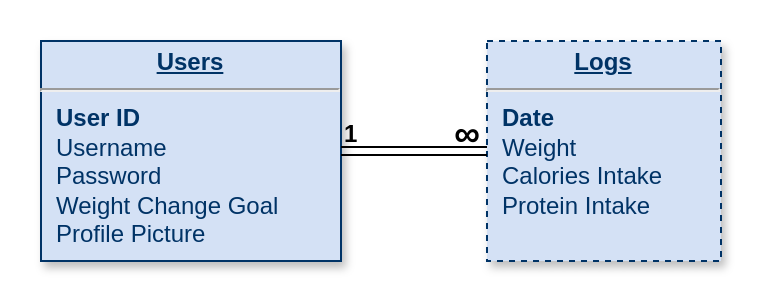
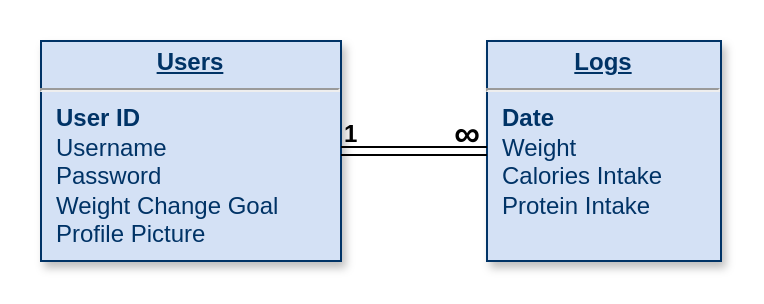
  <mxCell id="0" />
  <mxCell id="1" parent="0" />
- <mxCell id="2" value="&lt;p style=&quot;margin: 0px ; margin-top: 4px ; text-align: center ; text-decoration: underline&quot;&gt;&lt;b&gt;Logs&lt;/b&gt;&lt;/p&gt;&lt;hr&gt;&lt;p style=&quot;margin: 0px ; margin-left: 8px&quot;&gt;&lt;b&gt;Date&lt;/b&gt;&lt;/p&gt;&lt;p style=&quot;margin: 0px ; margin-left: 8px&quot;&gt;Weight&lt;/p&gt;&lt;p style=&quot;margin: 0px ; margin-left: 8px&quot;&gt;Calories Intake&lt;/p&gt;&lt;p style=&quot;margin: 0px ; margin-left: 8px&quot;&gt;Protein Intake&lt;/p&gt;" style="verticalAlign=top;align=left;overflow=fill;fontSize=12;fontFamily=Helvetica;html=1;strokeColor=#003366;shadow=1;fillColor=#D4E1F5;fontColor=#003366;dashed=1;" parent="1" vertex="1"><mxGeometry x="243" y="20" width="117" height="110" as="geometry" /></mxCell>
+ <mxCell id="2" value="&lt;p style=&quot;margin: 0px ; margin-top: 4px ; text-align: center ; text-decoration: underline&quot;&gt;&lt;b&gt;Logs&lt;/b&gt;&lt;/p&gt;&lt;hr&gt;&lt;p style=&quot;margin: 0px ; margin-left: 8px&quot;&gt;&lt;b&gt;Date&lt;/b&gt;&lt;/p&gt;&lt;p style=&quot;margin: 0px ; margin-left: 8px&quot;&gt;Weight&lt;/p&gt;&lt;p style=&quot;margin: 0px ; margin-left: 8px&quot;&gt;Calories Intake&lt;/p&gt;&lt;p style=&quot;margin: 0px ; margin-left: 8px&quot;&gt;Protein Intake&lt;/p&gt;" style="verticalAlign=top;align=left;overflow=fill;fontSize=12;fontFamily=Helvetica;html=1;strokeColor=#003366;shadow=1;fillColor=#D4E1F5;fontColor=#003366" parent="1" vertex="1"><mxGeometry x="243" y="20" width="117" height="110" as="geometry" /></mxCell>
  <mxCell id="3" value="&lt;p style=&quot;margin: 0px ; margin-top: 4px ; text-align: center ; text-decoration: underline&quot;&gt;&lt;strong&gt;Users&lt;/strong&gt;&lt;/p&gt;&lt;hr&gt;&lt;p style=&quot;margin: 0px ; margin-left: 8px&quot;&gt;&lt;b&gt;User ID&lt;/b&gt;&lt;/p&gt;&lt;p style=&quot;margin: 0px ; margin-left: 8px&quot;&gt;Username&lt;/p&gt;&lt;p style=&quot;margin: 0px ; margin-left: 8px&quot;&gt;Password&lt;/p&gt;&lt;p style=&quot;margin: 0px ; margin-left: 8px&quot;&gt;Weight Change Goal&lt;/p&gt;&lt;p style=&quot;margin: 0px ; margin-left: 8px&quot;&gt;Profile Picture&lt;/p&gt;" style="verticalAlign=top;align=left;overflow=fill;fontSize=12;fontFamily=Helvetica;html=1;strokeColor=#003366;shadow=1;fillColor=#D4E1F5;fontColor=#003366" parent="1" vertex="1"><mxGeometry x="20" y="20" width="150" height="110" as="geometry" /></mxCell>
  <mxCell id="4" value="" style="shape=link;html=1;rounded=0;entryX=0;entryY=0.5;entryDx=0;entryDy=0;exitX=1;exitY=0.5;exitDx=0;exitDy=0;" edge="1" parent="1" source="3" target="2"><mxGeometry relative="1" as="geometry"><mxPoint x="170" y="74.76" as="sourcePoint" /><mxPoint x="240" y="75" as="targetPoint" /></mxGeometry></mxCell>
  <mxCell id="5" value="&lt;span&gt;&lt;font style=&quot;font-size: 12px&quot;&gt;1&lt;/font&gt;&lt;/span&gt;" style="resizable=0;html=1;align=left;verticalAlign=bottom;fontStyle=1" connectable="0" vertex="1" parent="4"><mxGeometry x="-1" relative="1" as="geometry"><mxPoint as="offset" /></mxGeometry></mxCell>
  <mxCell id="6" value="&lt;b&gt;&lt;font style=&quot;font-size: 18px&quot;&gt;∞&lt;/font&gt;&lt;/b&gt;" style="resizable=0;html=1;align=right;verticalAlign=bottom;" connectable="0" vertex="1" parent="4"><mxGeometry x="1" relative="1" as="geometry"><mxPoint x="-3.2" y="5" as="offset" /></mxGeometry></mxCell>
